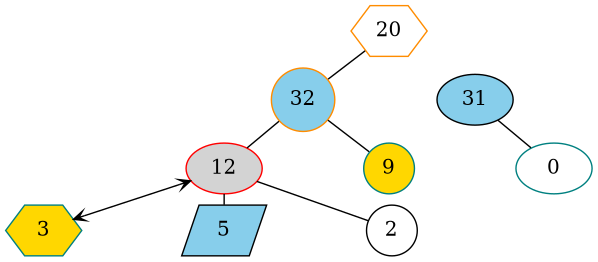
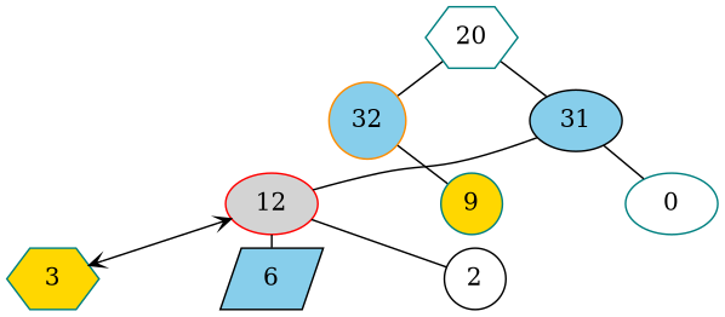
  digraph {
    nodesep=1
    ordering=out
    ranksep=0.1
    node [color=black fillcolor=white shape=circle style=filled]
    edge [arrowhead=none arrowsize=0.8 arrowtail=none]
-   20 [color=darkorange shape=hexagon]
+   20 [color=teal shape=hexagon]
    32 [color=darkorange fillcolor=skyblue]
    n3 [fillcolor=skyblue label=31 shape=ellipse]
    12 [color=red fillcolor=lightgrey shape=ellipse]
    9 [color=teal fillcolor=gold]
    n6 [color=teal label=0 shape=ellipse]
    3 [color=teal fillcolor=gold shape=hexagon]
-   5 [fillcolor=skyblue shape=parallelogram]
+   5 [fillcolor=skyblue shape=parallelogram label=6]
    2
    20 -> 32
-   32 -> 12
+   20 -> n3
+   n3 -> 12
    32 -> 9
    n3 -> n6
    12 -> 3 [arrowhead=vee arrowtail=vee dir=both]
    12 -> 5
    12 -> 2 [side=left]
  }
